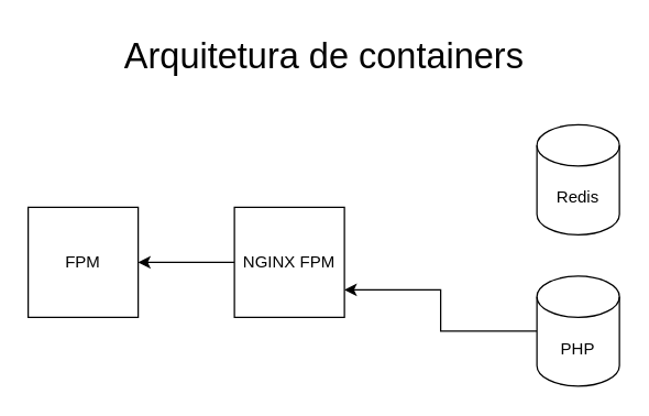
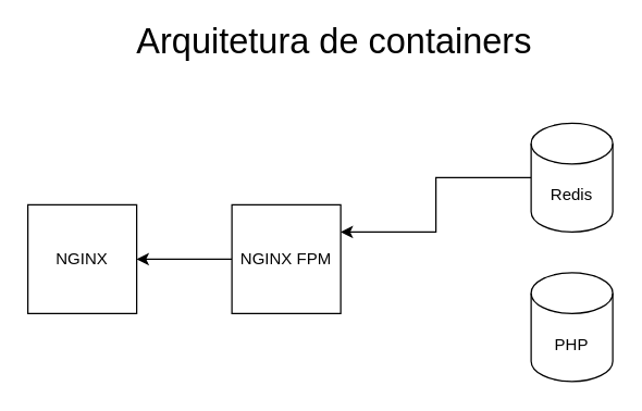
  <mxCell id="0" />
  <mxCell id="1" parent="0" />
- <mxCell id="2" style="edgeStyle=orthogonalEdgeStyle;rounded=0;orthogonalLoop=1;jettySize=auto;html=1;entryX=1;entryY=0.75;entryDx=0;entryDy=0;" edge="1" parent="1" source="3" target="8"><mxGeometry relative="1" as="geometry" /></mxCell>
  <mxCell id="3" value="PHP" style="shape=cylinder3;whiteSpace=wrap;html=1;boundedLbl=1;backgroundOutline=1;size=15;" vertex="1" parent="1"><mxGeometry x="390" y="200" width="60" height="80" as="geometry" /></mxCell>
+ <mxCell id="4" style="edgeStyle=orthogonalEdgeStyle;rounded=0;orthogonalLoop=1;jettySize=auto;html=1;entryX=1;entryY=0.25;entryDx=0;entryDy=0;" edge="1" parent="1" source="5" target="8"><mxGeometry relative="1" as="geometry" /></mxCell>
  <mxCell id="5" value="Redis" style="shape=cylinder3;whiteSpace=wrap;html=1;boundedLbl=1;backgroundOutline=1;size=15;" vertex="1" parent="1"><mxGeometry x="390" y="90" width="60" height="80" as="geometry" /></mxCell>
- <mxCell id="6" value="FPM" style="whiteSpace=wrap;html=1;aspect=fixed;" vertex="1" parent="1"><mxGeometry x="20" y="150" width="80" height="80" as="geometry" /></mxCell>
+ <mxCell id="6" value="NGINX" style="whiteSpace=wrap;html=1;aspect=fixed;" vertex="1" parent="1"><mxGeometry x="20" y="150" width="80" height="80" as="geometry" /></mxCell>
  <mxCell id="7" style="edgeStyle=orthogonalEdgeStyle;rounded=0;orthogonalLoop=1;jettySize=auto;html=1;" edge="1" parent="1" source="8" target="6"><mxGeometry relative="1" as="geometry" /></mxCell>
  <mxCell id="8" value="NGINX FPM" style="whiteSpace=wrap;html=1;aspect=fixed;" vertex="1" parent="1"><mxGeometry x="170" y="150" width="80" height="80" as="geometry" /></mxCell>
- <mxCell id="9" value="Arquitetura de containers" style="text;html=1;align=center;verticalAlign=middle;resizable=0;points=[];autosize=1;strokeColor=none;fillColor=none;fontSize=26;" vertex="1" parent="1"><mxGeometry x="80" y="20" width="310" height="40" as="geometry" /></mxCell>
+ <mxCell id="9" value="Arquitetura de containers" style="text;html=1;align=center;verticalAlign=middle;resizable=0;points=[];autosize=1;strokeColor=none;fillColor=none;fontSize=26;" vertex="1" parent="1"><mxGeometry x="90" y="10" width="310" height="40" as="geometry" /></mxCell>
